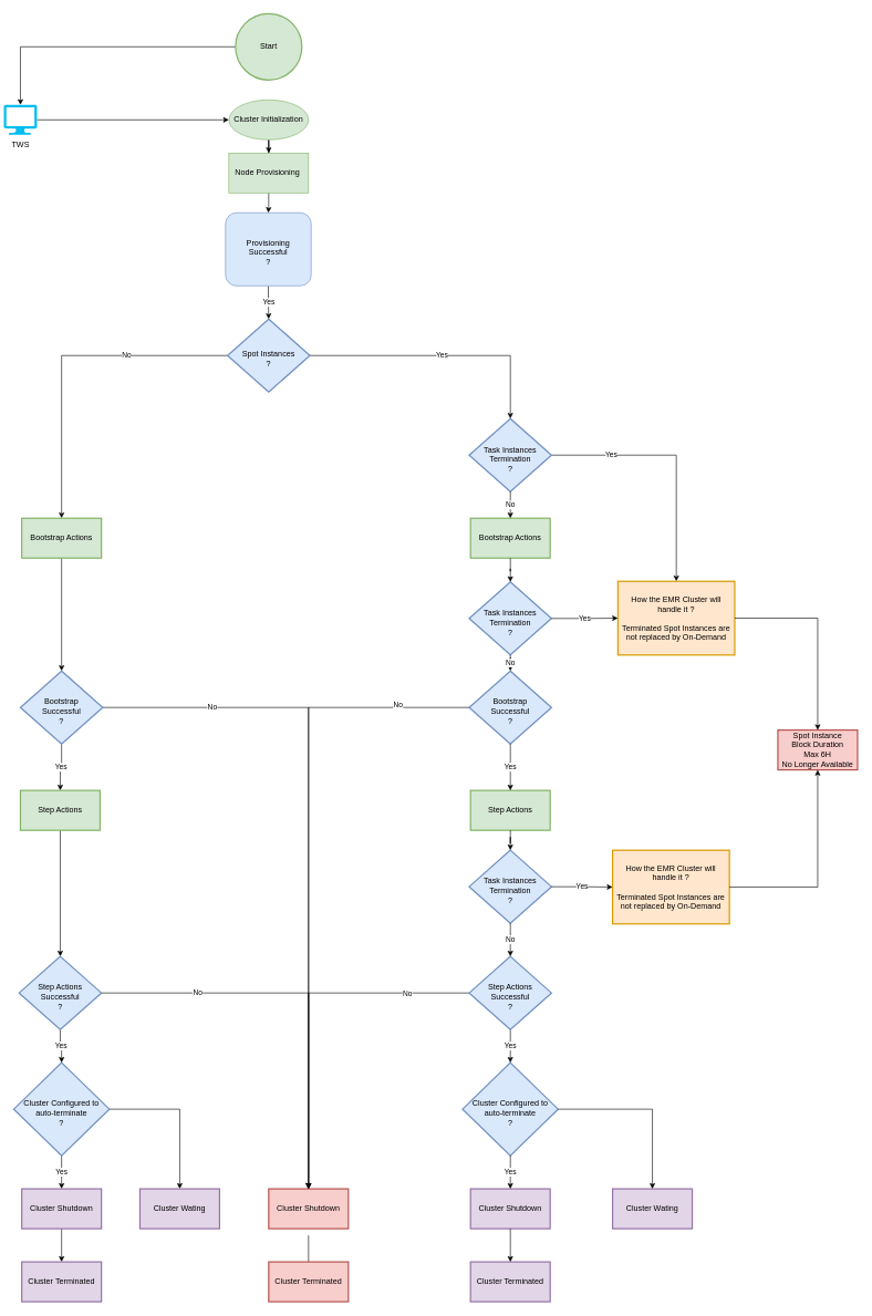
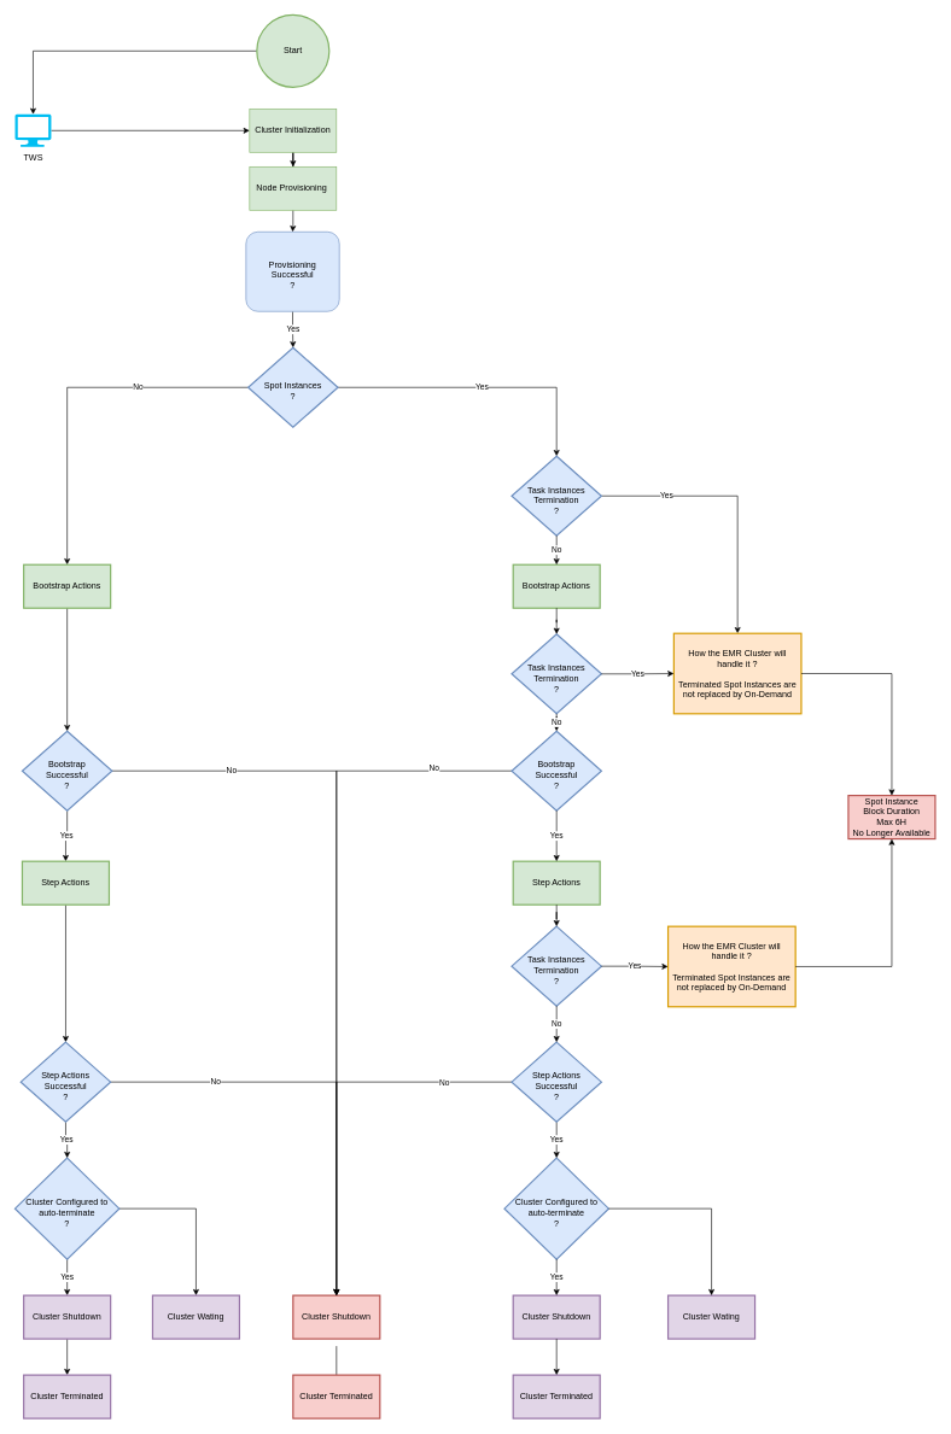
  <mxCell id="0" />
  <mxCell id="1" parent="0" />
  <mxCell id="2" value="" style="edgeStyle=orthogonalEdgeStyle;rounded=0;orthogonalLoop=1;jettySize=auto;html=1;" parent="1" source="3" target="14" edge="1"><mxGeometry relative="1" as="geometry" /></mxCell>
  <mxCell id="3" value="Start" style="strokeWidth=2;html=1;shape=mxgraph.flowchart.start_2;whiteSpace=wrap;fillColor=#d5e8d4;strokeColor=#82b366;" parent="1" vertex="1"><mxGeometry x="354" y="20" width="100" height="100" as="geometry" /></mxCell>
  <mxCell id="4" value="" style="edgeStyle=orthogonalEdgeStyle;rounded=0;orthogonalLoop=1;jettySize=auto;html=1;" parent="1" source="5" target="7" edge="1"><mxGeometry relative="1" as="geometry" /></mxCell>
- <mxCell id="5" value="Cluster Initialization" style="ellipse;whiteSpace=wrap;html=1;fillColor=#d5e8d4;strokeColor=#82b366;" parent="1" vertex="1"><mxGeometry x="344" y="150" width="120" height="60" as="geometry" /></mxCell>
+ <mxCell id="5" value="Cluster Initialization" style="rounded=0;whiteSpace=wrap;html=1;fillColor=#d5e8d4;strokeColor=#82b366;" parent="1" vertex="1"><mxGeometry x="344" y="150" width="120" height="60" as="geometry" /></mxCell>
  <mxCell id="6" value="" style="edgeStyle=orthogonalEdgeStyle;rounded=0;orthogonalLoop=1;jettySize=auto;html=1;" parent="1" source="7" target="9" edge="1"><mxGeometry relative="1" as="geometry" /></mxCell>
  <mxCell id="7" value="Node Provisioning&amp;nbsp;" style="rounded=0;whiteSpace=wrap;html=1;fillColor=#d5e8d4;strokeColor=#82b366;" parent="1" vertex="1"><mxGeometry x="344" y="230" width="120" height="60" as="geometry" /></mxCell>
  <mxCell id="8" value="Yes" style="edgeStyle=orthogonalEdgeStyle;rounded=0;orthogonalLoop=1;jettySize=auto;html=1;" parent="1" source="9" target="12" edge="1"><mxGeometry relative="1" as="geometry" /></mxCell>
  <mxCell id="9" value="Provisioning&lt;br&gt;Successful&lt;br&gt;?" style="whiteSpace=wrap;html=1;spacingTop=10;fillColor=#dae8fc;strokeColor=#6c8ebf;rounded=1;" parent="1" vertex="1"><mxGeometry x="339" y="320" width="129" height="110" as="geometry" /></mxCell>
  <mxCell id="10" value="No" style="edgeStyle=orthogonalEdgeStyle;rounded=0;orthogonalLoop=1;jettySize=auto;html=1;entryX=0.5;entryY=0;entryDx=0;entryDy=0;" parent="1" source="12" target="23" edge="1"><mxGeometry x="-0.386" relative="1" as="geometry"><mxPoint x="130" y="660" as="targetPoint" /><mxPoint as="offset" /></mxGeometry></mxCell>
  <mxCell id="11" value="Yes" style="edgeStyle=orthogonalEdgeStyle;rounded=0;orthogonalLoop=1;jettySize=auto;html=1;" parent="1" source="12" target="43" edge="1"><mxGeometry relative="1" as="geometry" /></mxCell>
  <mxCell id="12" value="Spot Instances&lt;br&gt;?" style="strokeWidth=2;html=1;shape=mxgraph.flowchart.decision;whiteSpace=wrap;spacingTop=9;fillColor=#dae8fc;strokeColor=#6c8ebf;" parent="1" vertex="1"><mxGeometry x="342" y="480" width="124" height="110" as="geometry" /></mxCell>
  <mxCell id="13" style="edgeStyle=orthogonalEdgeStyle;rounded=0;orthogonalLoop=1;jettySize=auto;html=1;" parent="1" source="14" target="5" edge="1"><mxGeometry relative="1" as="geometry" /></mxCell>
- <mxCell id="14" value="TWS" style="verticalLabelPosition=bottom;html=1;verticalAlign=top;align=center;strokeColor=none;fillColor=#00BEF2;shape=mxgraph.azure.computer;pointerEvents=1;" parent="1" vertex="1"><mxGeometry x="5" y="157.5" width="50" height="45" as="geometry" /></mxCell>
+ <mxCell id="14" value="TWS" style="verticalLabelPosition=bottom;html=1;verticalAlign=top;align=center;strokeColor=none;fillColor=#00BEF2;shape=mxgraph.azure.computer;pointerEvents=1;" parent="1" vertex="1"><mxGeometry x="20" y="157.5" width="50" height="45" as="geometry" /></mxCell>
  <mxCell id="15" style="edgeStyle=orthogonalEdgeStyle;rounded=0;orthogonalLoop=1;jettySize=auto;html=1;entryX=0.5;entryY=0;entryDx=0;entryDy=0;" parent="1" source="48" target="18" edge="1"><mxGeometry relative="1" as="geometry" /></mxCell>
  <mxCell id="16" value="No" style="edgeLabel;html=1;align=center;verticalAlign=middle;resizable=0;points=[];" parent="15" vertex="1" connectable="0"><mxGeometry x="-0.777" y="-4" relative="1" as="geometry"><mxPoint as="offset" /></mxGeometry></mxCell>
  <mxCell id="17" value="" style="edgeStyle=orthogonalEdgeStyle;rounded=0;orthogonalLoop=1;jettySize=auto;html=1;" parent="1" edge="1"><mxGeometry relative="1" as="geometry"><mxPoint x="464" y="1860" as="sourcePoint" /><mxPoint x="464" y="1910" as="targetPoint" /></mxGeometry></mxCell>
  <mxCell id="18" value="Cluster Shutdown" style="whiteSpace=wrap;html=1;strokeWidth=2;spacingBottom=0;spacingTop=0;fillColor=#f8cecc;strokeColor=#b85450;" parent="1" vertex="1"><mxGeometry x="404" y="1790" width="120" height="60" as="geometry" /></mxCell>
  <mxCell id="19" value="Cluster Terminated" style="whiteSpace=wrap;html=1;strokeWidth=2;spacingBottom=0;spacingTop=0;fillColor=#f8cecc;strokeColor=#b85450;" parent="1" vertex="1"><mxGeometry x="404" y="1900" width="120" height="60" as="geometry" /></mxCell>
  <mxCell id="20" style="edgeStyle=orthogonalEdgeStyle;rounded=0;orthogonalLoop=1;jettySize=auto;html=1;" parent="1" source="65" target="18" edge="1"><mxGeometry relative="1" as="geometry" /></mxCell>
  <mxCell id="21" value="No" style="edgeLabel;html=1;align=center;verticalAlign=middle;resizable=0;points=[];" parent="20" vertex="1" connectable="0"><mxGeometry x="-0.65" y="1" relative="1" as="geometry"><mxPoint as="offset" /></mxGeometry></mxCell>
  <mxCell id="22" value="" style="edgeStyle=orthogonalEdgeStyle;rounded=0;orthogonalLoop=1;jettySize=auto;html=1;" parent="1" source="23" target="27" edge="1"><mxGeometry relative="1" as="geometry" /></mxCell>
  <mxCell id="23" value="Bootstrap Actions" style="whiteSpace=wrap;html=1;strokeWidth=2;fillColor=#d5e8d4;strokeColor=#82b366;" parent="1" vertex="1"><mxGeometry x="32" y="780" width="120" height="60" as="geometry" /></mxCell>
  <mxCell id="24" value="Yes" style="edgeStyle=orthogonalEdgeStyle;rounded=0;orthogonalLoop=1;jettySize=auto;html=1;" parent="1" source="27" target="29" edge="1"><mxGeometry relative="1" as="geometry" /></mxCell>
  <mxCell id="25" style="edgeStyle=orthogonalEdgeStyle;rounded=0;orthogonalLoop=1;jettySize=auto;html=1;entryX=0.5;entryY=0;entryDx=0;entryDy=0;" parent="1" source="27" target="18" edge="1"><mxGeometry relative="1" as="geometry" /></mxCell>
  <mxCell id="26" value="No" style="edgeLabel;html=1;align=center;verticalAlign=middle;resizable=0;points=[];" parent="25" vertex="1" connectable="0"><mxGeometry x="-0.683" y="1" relative="1" as="geometry"><mxPoint as="offset" /></mxGeometry></mxCell>
  <mxCell id="27" value="Bootstrap&lt;br&gt;Successful&lt;br&gt;?" style="strokeWidth=2;html=1;shape=mxgraph.flowchart.decision;whiteSpace=wrap;verticalAlign=middle;spacingBottom=0;spacingTop=11;fillColor=#dae8fc;strokeColor=#6c8ebf;" parent="1" vertex="1"><mxGeometry x="30" y="1010" width="124" height="110" as="geometry" /></mxCell>
  <mxCell id="28" value="" style="edgeStyle=orthogonalEdgeStyle;rounded=0;orthogonalLoop=1;jettySize=auto;html=1;" parent="1" source="29" target="40" edge="1"><mxGeometry relative="1" as="geometry" /></mxCell>
  <mxCell id="29" value="Step Actions" style="whiteSpace=wrap;html=1;strokeWidth=2;spacingBottom=0;spacingTop=0;fillColor=#d5e8d4;strokeColor=#82b366;" parent="1" vertex="1"><mxGeometry x="30" y="1190" width="120" height="60" as="geometry" /></mxCell>
  <mxCell id="30" value="Yes" style="edgeStyle=orthogonalEdgeStyle;rounded=0;orthogonalLoop=1;jettySize=auto;html=1;" parent="1" source="32" target="34" edge="1"><mxGeometry relative="1" as="geometry" /></mxCell>
  <mxCell id="31" value="" style="edgeStyle=orthogonalEdgeStyle;rounded=0;orthogonalLoop=1;jettySize=auto;html=1;" parent="1" source="32" target="35" edge="1"><mxGeometry relative="1" as="geometry" /></mxCell>
  <mxCell id="32" value="Cluster Configured to auto-terminate&lt;br&gt;?" style="rhombus;whiteSpace=wrap;html=1;strokeWidth=2;spacingBottom=0;spacingTop=11;fillColor=#dae8fc;strokeColor=#6c8ebf;" parent="1" vertex="1"><mxGeometry x="20" y="1600" width="144" height="140" as="geometry" /></mxCell>
  <mxCell id="33" value="" style="edgeStyle=orthogonalEdgeStyle;rounded=0;orthogonalLoop=1;jettySize=auto;html=1;" parent="1" source="34" target="36" edge="1"><mxGeometry relative="1" as="geometry" /></mxCell>
  <mxCell id="34" value="Cluster Shutdown" style="whiteSpace=wrap;html=1;strokeWidth=2;spacingBottom=0;spacingTop=0;fillColor=#e1d5e7;strokeColor=#9673a6;" parent="1" vertex="1"><mxGeometry x="32" y="1790" width="120" height="60" as="geometry" /></mxCell>
  <mxCell id="35" value="Cluster Wating" style="whiteSpace=wrap;html=1;strokeWidth=2;spacingBottom=0;spacingTop=0;fillColor=#e1d5e7;strokeColor=#9673a6;" parent="1" vertex="1"><mxGeometry x="210" y="1790" width="120" height="60" as="geometry" /></mxCell>
  <mxCell id="36" value="Cluster Terminated" style="whiteSpace=wrap;html=1;strokeWidth=2;spacingBottom=0;spacingTop=0;fillColor=#e1d5e7;strokeColor=#9673a6;" parent="1" vertex="1"><mxGeometry x="32" y="1900" width="120" height="60" as="geometry" /></mxCell>
  <mxCell id="37" value="Yes" style="edgeStyle=orthogonalEdgeStyle;rounded=0;orthogonalLoop=1;jettySize=auto;html=1;" parent="1" source="40" target="32" edge="1"><mxGeometry relative="1" as="geometry" /></mxCell>
  <mxCell id="38" style="edgeStyle=orthogonalEdgeStyle;rounded=0;orthogonalLoop=1;jettySize=auto;html=1;entryX=0.5;entryY=0;entryDx=0;entryDy=0;" parent="1" source="40" target="18" edge="1"><mxGeometry relative="1" as="geometry" /></mxCell>
  <mxCell id="39" value="No" style="edgeLabel;html=1;align=center;verticalAlign=middle;resizable=0;points=[];" parent="38" vertex="1" connectable="0"><mxGeometry x="-0.525" y="2" relative="1" as="geometry"><mxPoint as="offset" /></mxGeometry></mxCell>
  <mxCell id="40" value="Step Actions&lt;br&gt;Successful&lt;br&gt;?" style="rhombus;whiteSpace=wrap;html=1;strokeWidth=2;spacingBottom=0;spacingTop=11;fillColor=#dae8fc;strokeColor=#6c8ebf;" parent="1" vertex="1"><mxGeometry x="28" y="1440" width="124" height="110" as="geometry" /></mxCell>
  <mxCell id="41" value="" style="group;shadow=0;" parent="1" vertex="1" connectable="0"><mxGeometry x="696" y="630" width="410" height="1330" as="geometry" /></mxCell>
  <mxCell id="42" value="Yes" style="edgeStyle=orthogonalEdgeStyle;rounded=0;orthogonalLoop=1;jettySize=auto;html=1;" edge="1" parent="41" source="43" target="50"><mxGeometry x="-0.524" relative="1" as="geometry"><mxPoint as="offset" /></mxGeometry></mxCell>
  <mxCell id="43" value="Task Instances&lt;br&gt;Termination&lt;br&gt;?" style="strokeWidth=2;html=1;shape=mxgraph.flowchart.decision;whiteSpace=wrap;verticalAlign=middle;spacingBottom=0;spacingTop=11;fillColor=#dae8fc;strokeColor=#6c8ebf;" parent="41" vertex="1"><mxGeometry x="10" width="124" height="110" as="geometry" /></mxCell>
  <mxCell id="44" value="Bootstrap Actions" style="whiteSpace=wrap;html=1;strokeWidth=2;fillColor=#d5e8d4;strokeColor=#82b366;" parent="41" vertex="1"><mxGeometry x="12" y="150" width="120" height="60" as="geometry" /></mxCell>
  <mxCell id="45" value="No" style="edgeStyle=orthogonalEdgeStyle;rounded=0;orthogonalLoop=1;jettySize=auto;html=1;" parent="41" source="43" target="44" edge="1"><mxGeometry relative="1" as="geometry" /></mxCell>
  <mxCell id="46" value="Task Instances&lt;br&gt;Termination&lt;br&gt;?" style="strokeWidth=2;html=1;shape=mxgraph.flowchart.decision;whiteSpace=wrap;verticalAlign=middle;spacingBottom=0;spacingTop=11;fillColor=#dae8fc;strokeColor=#6c8ebf;" parent="41" vertex="1"><mxGeometry x="10" y="246" width="124" height="110" as="geometry" /></mxCell>
  <mxCell id="47" value="" style="edgeStyle=orthogonalEdgeStyle;rounded=0;orthogonalLoop=1;jettySize=auto;html=1;" parent="41" source="44" target="46" edge="1"><mxGeometry relative="1" as="geometry" /></mxCell>
  <mxCell id="48" value="Bootstrap&lt;br&gt;Successful&lt;br&gt;?" style="strokeWidth=2;html=1;shape=mxgraph.flowchart.decision;whiteSpace=wrap;verticalAlign=middle;spacingBottom=0;spacingTop=11;fillColor=#dae8fc;strokeColor=#6c8ebf;" parent="41" vertex="1"><mxGeometry x="10" y="380" width="124" height="110" as="geometry" /></mxCell>
  <mxCell id="49" value="No" style="edgeStyle=orthogonalEdgeStyle;rounded=0;orthogonalLoop=1;jettySize=auto;html=1;" parent="41" source="46" target="48" edge="1"><mxGeometry relative="1" as="geometry" /></mxCell>
  <mxCell id="50" value="How the EMR Cluster will handle it ?&lt;br&gt;&lt;br&gt;Terminated Spot Instances are&lt;br&gt;not replaced by On-Demand" style="whiteSpace=wrap;html=1;strokeWidth=2;spacingBottom=0;spacingTop=0;fillColor=#ffe6cc;strokeColor=#d79b00;" parent="41" vertex="1"><mxGeometry x="234" y="245" width="176" height="111" as="geometry" /></mxCell>
  <mxCell id="51" value="Yes" style="edgeStyle=orthogonalEdgeStyle;rounded=0;orthogonalLoop=1;jettySize=auto;html=1;" parent="41" source="46" target="50" edge="1"><mxGeometry relative="1" as="geometry" /></mxCell>
  <mxCell id="52" value="Step Actions" style="whiteSpace=wrap;html=1;strokeWidth=2;spacingBottom=0;spacingTop=0;fillColor=#d5e8d4;strokeColor=#82b366;" parent="41" vertex="1"><mxGeometry x="12" y="560" width="120" height="60" as="geometry" /></mxCell>
  <mxCell id="53" value="Yes" style="edgeStyle=orthogonalEdgeStyle;rounded=0;orthogonalLoop=1;jettySize=auto;html=1;" parent="41" source="48" target="52" edge="1"><mxGeometry relative="1" as="geometry" /></mxCell>
  <mxCell id="54" value="Task Instances&lt;br&gt;Termination&lt;br&gt;?" style="strokeWidth=2;html=1;shape=mxgraph.flowchart.decision;whiteSpace=wrap;verticalAlign=middle;spacingBottom=0;spacingTop=11;fillColor=#dae8fc;strokeColor=#6c8ebf;" parent="41" vertex="1"><mxGeometry x="10" y="650" width="124" height="110" as="geometry" /></mxCell>
  <mxCell id="55" value="" style="edgeStyle=orthogonalEdgeStyle;rounded=0;orthogonalLoop=1;jettySize=auto;html=1;" parent="41" source="52" target="54" edge="1"><mxGeometry relative="1" as="geometry" /></mxCell>
  <mxCell id="56" value="Yes" style="edgeStyle=orthogonalEdgeStyle;rounded=0;orthogonalLoop=1;jettySize=auto;html=1;" parent="41" source="54" target="67" edge="1"><mxGeometry relative="1" as="geometry"><mxPoint x="194" y="740" as="targetPoint" /></mxGeometry></mxCell>
  <mxCell id="57" value="Cluster Configured to auto-terminate&lt;br&gt;?" style="rhombus;whiteSpace=wrap;html=1;strokeWidth=2;spacingBottom=0;spacingTop=11;fillColor=#dae8fc;strokeColor=#6c8ebf;" parent="41" vertex="1"><mxGeometry y="970" width="144" height="140" as="geometry" /></mxCell>
  <mxCell id="58" value="Cluster Shutdown" style="whiteSpace=wrap;html=1;strokeWidth=2;spacingBottom=0;spacingTop=0;fillColor=#e1d5e7;strokeColor=#9673a6;" parent="41" vertex="1"><mxGeometry x="12" y="1160" width="120" height="60" as="geometry" /></mxCell>
  <mxCell id="59" value="Yes" style="edgeStyle=orthogonalEdgeStyle;rounded=0;orthogonalLoop=1;jettySize=auto;html=1;" parent="41" source="57" target="58" edge="1"><mxGeometry relative="1" as="geometry" /></mxCell>
  <mxCell id="60" value="Cluster Wating" style="whiteSpace=wrap;html=1;strokeWidth=2;spacingBottom=0;spacingTop=0;fillColor=#e1d5e7;strokeColor=#9673a6;" parent="41" vertex="1"><mxGeometry x="226" y="1160" width="120" height="60" as="geometry" /></mxCell>
  <mxCell id="61" value="" style="edgeStyle=orthogonalEdgeStyle;rounded=0;orthogonalLoop=1;jettySize=auto;html=1;" parent="41" source="57" target="60" edge="1"><mxGeometry relative="1" as="geometry" /></mxCell>
  <mxCell id="62" value="Cluster Terminated" style="whiteSpace=wrap;html=1;strokeWidth=2;spacingBottom=0;spacingTop=0;fillColor=#e1d5e7;strokeColor=#9673a6;" parent="41" vertex="1"><mxGeometry x="12" y="1270" width="120" height="60" as="geometry" /></mxCell>
  <mxCell id="63" value="" style="edgeStyle=orthogonalEdgeStyle;rounded=0;orthogonalLoop=1;jettySize=auto;html=1;" parent="41" source="58" target="62" edge="1"><mxGeometry relative="1" as="geometry" /></mxCell>
  <mxCell id="64" value="Yes" style="edgeStyle=orthogonalEdgeStyle;rounded=0;orthogonalLoop=1;jettySize=auto;html=1;" parent="41" source="65" target="57" edge="1"><mxGeometry relative="1" as="geometry" /></mxCell>
  <mxCell id="65" value="Step Actions&lt;br&gt;Successful&lt;br&gt;?" style="rhombus;whiteSpace=wrap;html=1;strokeWidth=2;spacingBottom=0;spacingTop=11;fillColor=#dae8fc;strokeColor=#6c8ebf;" parent="41" vertex="1"><mxGeometry x="10" y="810" width="124" height="110" as="geometry" /></mxCell>
  <mxCell id="66" value="No" style="edgeStyle=orthogonalEdgeStyle;rounded=0;orthogonalLoop=1;jettySize=auto;html=1;" parent="41" source="54" target="65" edge="1"><mxGeometry relative="1" as="geometry" /></mxCell>
  <mxCell id="67" value="How the EMR Cluster will handle it ?&lt;br&gt;&lt;br&gt;Terminated Spot Instances are&lt;br&gt;not replaced by On-Demand" style="whiteSpace=wrap;html=1;strokeWidth=2;spacingBottom=0;spacingTop=0;fillColor=#ffe6cc;strokeColor=#d79b00;" vertex="1" parent="41"><mxGeometry x="226" y="650" width="176" height="111" as="geometry" /></mxCell>
  <mxCell id="68" value="Spot Instance&lt;br&gt;Block Duration&lt;br&gt;Max 6H&lt;br&gt;No Longer Available" style="whiteSpace=wrap;html=1;fillColor=#f8cecc;strokeColor=#b85450;strokeWidth=2;spacingBottom=0;spacingTop=0;" vertex="1" parent="1"><mxGeometry x="1171" y="1099" width="120" height="60" as="geometry" /></mxCell>
  <mxCell id="69" value="" style="edgeStyle=orthogonalEdgeStyle;rounded=0;orthogonalLoop=1;jettySize=auto;html=1;" edge="1" parent="1" source="50" target="68"><mxGeometry relative="1" as="geometry" /></mxCell>
  <mxCell id="70" style="edgeStyle=orthogonalEdgeStyle;rounded=0;orthogonalLoop=1;jettySize=auto;html=1;entryX=0.5;entryY=1;entryDx=0;entryDy=0;" edge="1" parent="1" source="67" target="68"><mxGeometry relative="1" as="geometry" /></mxCell>
